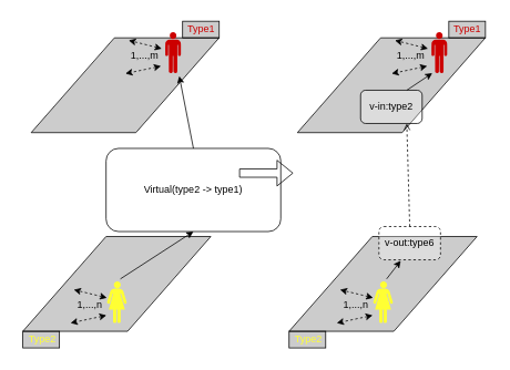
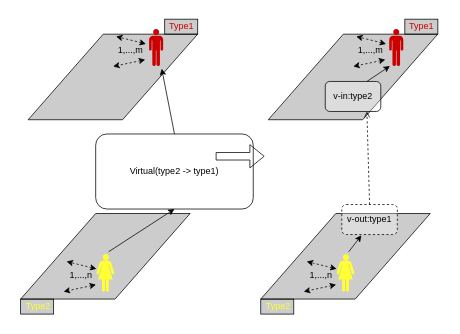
  <mxCell id="0" />
  <mxCell id="1" parent="0" />
  <mxCell id="2" value="" style="shape=parallelogram;perimeter=parallelogramPerimeter;whiteSpace=wrap;html=1;fixedSize=1;size=100;fillColor=#000000;fillOpacity=20;" parent="1" vertex="1"><mxGeometry x="37" y="45" width="225.87" height="114" as="geometry" /></mxCell>
  <mxCell id="3" value="" style="rounded=0;whiteSpace=wrap;html=1;fillColor=#000000;fillOpacity=20;" parent="1" vertex="1"><mxGeometry x="27" y="398" width="44" height="20" as="geometry" /></mxCell>
  <mxCell id="4" value="" style="rounded=0;whiteSpace=wrap;html=1;fillColor=#000000;fillOpacity=20;" parent="1" vertex="1"><mxGeometry x="219" y="25" width="44" height="20" as="geometry" /></mxCell>
  <mxCell id="5" value="" style="shape=parallelogram;perimeter=parallelogramPerimeter;whiteSpace=wrap;html=1;fixedSize=1;size=100;fillColor=#000000;fillOpacity=20;" parent="1" vertex="1"><mxGeometry x="27" y="284" width="225.87" height="114" as="geometry" /></mxCell>
  <mxCell id="6" value="" style="verticalLabelPosition=bottom;sketch=0;html=1;fillColor=#CC0000;verticalAlign=top;align=center;pointerEvents=1;shape=mxgraph.cisco_safe.design.actor_2;" parent="1" vertex="1"><mxGeometry x="198" y="38" width="19" height="50" as="geometry" /></mxCell>
  <mxCell id="7" value="" style="rounded=0;orthogonalLoop=1;jettySize=auto;html=1;startArrow=classic;startFill=1;exitX=-0.032;exitY=0.817;exitDx=0;exitDy=0;exitPerimeter=0;dashed=1;" parent="1" source="8" edge="1"><mxGeometry relative="1" as="geometry"><mxPoint x="126.997" y="377.45" as="sourcePoint" /><mxPoint x="84.28" y="388" as="targetPoint" /></mxGeometry></mxCell>
  <mxCell id="8" value="" style="verticalLabelPosition=bottom;sketch=0;html=1;fillColor=#FFFF33;verticalAlign=top;align=center;pointerEvents=1;shape=mxgraph.cisco_safe.design.actor_1;" parent="1" vertex="1"><mxGeometry x="128.19" y="338" width="23.5" height="50" as="geometry" /></mxCell>
  <mxCell id="9" value="&lt;font color=&quot;#cc0000&quot;&gt;Type1&lt;/font&gt;" style="text;html=1;align=center;verticalAlign=middle;resizable=0;points=[];autosize=1;strokeColor=none;fillColor=none;" parent="1" vertex="1"><mxGeometry x="211" y="20" width="60" height="30" as="geometry" /></mxCell>
  <mxCell id="10" value="&lt;font color=&quot;#ffff33&quot;&gt;Type2&lt;/font&gt;" style="text;html=1;align=center;verticalAlign=middle;resizable=0;points=[];autosize=1;strokeColor=none;fillColor=none;" parent="1" vertex="1"><mxGeometry x="20" y="393" width="60" height="30" as="geometry" /></mxCell>
  <mxCell id="11" value="Virtual(type2 -&amp;gt; type1)" style="rounded=1;whiteSpace=wrap;html=1;" parent="1" vertex="1"><mxGeometry x="127" y="178" width="210" height="100" as="geometry" /></mxCell>
  <mxCell id="12" style="rounded=0;orthogonalLoop=1;jettySize=auto;html=1;exitX=0.5;exitY=0;exitDx=0;exitDy=0;entryX=0.895;entryY=1.06;entryDx=0;entryDy=0;entryPerimeter=0;" parent="1" source="11" target="6" edge="1"><mxGeometry relative="1" as="geometry" /></mxCell>
  <mxCell id="13" style="rounded=0;orthogonalLoop=1;jettySize=auto;html=1;exitX=0.681;exitY=-0.06;exitDx=0;exitDy=0;entryX=0.5;entryY=1;entryDx=0;entryDy=0;exitPerimeter=0;" parent="1" source="8" target="11" edge="1"><mxGeometry relative="1" as="geometry"><mxPoint x="202" y="188" as="sourcePoint" /><mxPoint x="175" y="14" as="targetPoint" /></mxGeometry></mxCell>
  <mxCell id="14" value="" style="rounded=0;orthogonalLoop=1;jettySize=auto;html=1;startArrow=classic;startFill=1;dashed=1;exitX=-0.008;exitY=0.394;exitDx=0;exitDy=0;exitPerimeter=0;" parent="1" source="8" edge="1"><mxGeometry relative="1" as="geometry"><mxPoint x="128.19" y="355.73" as="sourcePoint" /><mxPoint x="88.19" y="348" as="targetPoint" /></mxGeometry></mxCell>
  <mxCell id="15" value="1,...,n" style="text;html=1;align=center;verticalAlign=middle;resizable=0;points=[];autosize=1;strokeColor=none;fillColor=none;" parent="1" vertex="1"><mxGeometry x="82" y="352" width="50" height="30" as="geometry" /></mxCell>
  <mxCell id="16" value="" style="rounded=0;orthogonalLoop=1;jettySize=auto;html=1;startArrow=classic;startFill=1;exitX=-0.032;exitY=0.817;exitDx=0;exitDy=0;exitPerimeter=0;dashed=1;" parent="1" edge="1"><mxGeometry relative="1" as="geometry"><mxPoint x="193" y="79" as="sourcePoint" /><mxPoint x="150.28" y="88" as="targetPoint" /></mxGeometry></mxCell>
  <mxCell id="17" value="" style="rounded=0;orthogonalLoop=1;jettySize=auto;html=1;startArrow=classic;startFill=1;dashed=1;exitX=-0.008;exitY=0.394;exitDx=0;exitDy=0;exitPerimeter=0;" parent="1" edge="1"><mxGeometry relative="1" as="geometry"><mxPoint x="194" y="58" as="sourcePoint" /><mxPoint x="154.19" y="48" as="targetPoint" /></mxGeometry></mxCell>
  <mxCell id="18" value="1,...,m" style="text;html=1;align=center;verticalAlign=middle;resizable=0;points=[];autosize=1;strokeColor=none;fillColor=none;" parent="1" vertex="1"><mxGeometry x="143" y="52" width="60" height="30" as="geometry" /></mxCell>
  <mxCell id="19" value="" style="endArrow=classic;startArrow=none;html=1;rounded=0;startFill=0;shape=flexArrow;" parent="1" edge="1"><mxGeometry width="50" height="50" relative="1" as="geometry"><mxPoint x="287" y="207.71" as="sourcePoint" /><mxPoint x="352" y="207.71" as="targetPoint" /></mxGeometry></mxCell>
  <mxCell id="20" value="" style="shape=parallelogram;perimeter=parallelogramPerimeter;whiteSpace=wrap;html=1;fixedSize=1;size=100;fillColor=#000000;fillOpacity=20;" parent="1" vertex="1"><mxGeometry x="357" y="45" width="225.87" height="114" as="geometry" /></mxCell>
  <mxCell id="21" value="" style="rounded=0;whiteSpace=wrap;html=1;fillColor=#000000;fillOpacity=20;" parent="1" vertex="1"><mxGeometry x="347" y="398" width="44" height="20" as="geometry" /></mxCell>
  <mxCell id="22" value="" style="rounded=0;whiteSpace=wrap;html=1;fillColor=#000000;fillOpacity=20;" parent="1" vertex="1"><mxGeometry x="539" y="25" width="44" height="20" as="geometry" /></mxCell>
  <mxCell id="23" value="" style="shape=parallelogram;perimeter=parallelogramPerimeter;whiteSpace=wrap;html=1;fixedSize=1;size=100;fillColor=#000000;fillOpacity=20;" parent="1" vertex="1"><mxGeometry x="347" y="284" width="225.87" height="114" as="geometry" /></mxCell>
  <mxCell id="24" value="" style="verticalLabelPosition=bottom;sketch=0;html=1;fillColor=#CC0000;verticalAlign=top;align=center;pointerEvents=1;shape=mxgraph.cisco_safe.design.actor_2;" parent="1" vertex="1"><mxGeometry x="518" y="38" width="19" height="50" as="geometry" /></mxCell>
  <mxCell id="25" value="" style="rounded=0;orthogonalLoop=1;jettySize=auto;html=1;startArrow=classic;startFill=1;exitX=-0.032;exitY=0.817;exitDx=0;exitDy=0;exitPerimeter=0;dashed=1;" parent="1" source="26" edge="1"><mxGeometry relative="1" as="geometry"><mxPoint x="446.997" y="377.45" as="sourcePoint" /><mxPoint x="404.28" y="388" as="targetPoint" /></mxGeometry></mxCell>
  <mxCell id="26" value="" style="verticalLabelPosition=bottom;sketch=0;html=1;fillColor=#FFFF33;verticalAlign=top;align=center;pointerEvents=1;shape=mxgraph.cisco_safe.design.actor_1;" parent="1" vertex="1"><mxGeometry x="448.19" y="338" width="23.5" height="50" as="geometry" /></mxCell>
  <mxCell id="27" value="&lt;font color=&quot;#cc0000&quot;&gt;Type1&lt;/font&gt;" style="text;html=1;align=center;verticalAlign=middle;resizable=0;points=[];autosize=1;strokeColor=none;fillColor=none;" parent="1" vertex="1"><mxGeometry x="531" y="20" width="60" height="30" as="geometry" /></mxCell>
  <mxCell id="28" value="&lt;font color=&quot;#ffff33&quot;&gt;Type2&lt;/font&gt;" style="text;html=1;align=center;verticalAlign=middle;resizable=0;points=[];autosize=1;strokeColor=none;fillColor=none;" parent="1" vertex="1"><mxGeometry x="340" y="393" width="60" height="30" as="geometry" /></mxCell>
  <mxCell id="29" style="rounded=0;orthogonalLoop=1;jettySize=auto;html=1;entryX=0.06;entryY=0.989;entryDx=0;entryDy=0;entryPerimeter=0;exitX=0.75;exitY=0;exitDx=0;exitDy=0;" parent="1" source="38" target="24" edge="1"><mxGeometry relative="1" as="geometry"><mxPoint x="567" y="168" as="sourcePoint" /></mxGeometry></mxCell>
  <mxCell id="30" style="rounded=0;orthogonalLoop=1;jettySize=auto;html=1;exitX=0.681;exitY=-0.06;exitDx=0;exitDy=0;entryX=0.353;entryY=1.029;entryDx=0;entryDy=0;exitPerimeter=0;entryPerimeter=0;" parent="1" source="26" target="37" edge="1"><mxGeometry relative="1" as="geometry"><mxPoint x="522" y="188" as="sourcePoint" /><mxPoint x="511.62" y="238" as="targetPoint" /></mxGeometry></mxCell>
  <mxCell id="31" value="" style="rounded=0;orthogonalLoop=1;jettySize=auto;html=1;startArrow=classic;startFill=1;dashed=1;exitX=-0.008;exitY=0.394;exitDx=0;exitDy=0;exitPerimeter=0;" parent="1" source="26" edge="1"><mxGeometry relative="1" as="geometry"><mxPoint x="448.19" y="355.73" as="sourcePoint" /><mxPoint x="408.19" y="348" as="targetPoint" /></mxGeometry></mxCell>
  <mxCell id="32" value="1,...,n" style="text;html=1;align=center;verticalAlign=middle;resizable=0;points=[];autosize=1;strokeColor=none;fillColor=none;" parent="1" vertex="1"><mxGeometry x="402" y="352" width="50" height="30" as="geometry" /></mxCell>
  <mxCell id="33" value="" style="rounded=0;orthogonalLoop=1;jettySize=auto;html=1;startArrow=classic;startFill=1;exitX=-0.032;exitY=0.817;exitDx=0;exitDy=0;exitPerimeter=0;dashed=1;" parent="1" edge="1"><mxGeometry relative="1" as="geometry"><mxPoint x="513" y="79" as="sourcePoint" /><mxPoint x="470.28" y="88" as="targetPoint" /></mxGeometry></mxCell>
  <mxCell id="34" value="" style="rounded=0;orthogonalLoop=1;jettySize=auto;html=1;startArrow=classic;startFill=1;dashed=1;exitX=-0.008;exitY=0.394;exitDx=0;exitDy=0;exitPerimeter=0;" parent="1" edge="1"><mxGeometry relative="1" as="geometry"><mxPoint x="514" y="58" as="sourcePoint" /><mxPoint x="474.19" y="48" as="targetPoint" /></mxGeometry></mxCell>
  <mxCell id="35" value="1,...,m" style="text;html=1;align=center;verticalAlign=middle;resizable=0;points=[];autosize=1;strokeColor=none;fillColor=none;" parent="1" vertex="1"><mxGeometry x="463" y="52" width="60" height="30" as="geometry" /></mxCell>
  <mxCell id="36" style="rounded=0;orthogonalLoop=1;jettySize=auto;html=1;exitX=0.5;exitY=0;exitDx=0;exitDy=0;entryX=0.75;entryY=1;entryDx=0;entryDy=0;dashed=1;endArrow=open;" parent="1" source="37" target="38" edge="1"><mxGeometry relative="1" as="geometry" /></mxCell>
- <mxCell id="37" value="v-out:type6" style="rounded=1;whiteSpace=wrap;html=1;dashed=1;fillOpacity=30;" parent="1" vertex="1"><mxGeometry x="455" y="272" width="74" height="40" as="geometry" /></mxCell>
+ <mxCell id="37" value="v-out:type1" style="rounded=1;whiteSpace=wrap;html=1;dashed=1;fillOpacity=30;" parent="1" vertex="1"><mxGeometry x="455" y="272" width="74" height="40" as="geometry" /></mxCell>
  <mxCell id="38" value="v-in:type2" style="rounded=1;whiteSpace=wrap;html=1;dashed=0;fillOpacity=30;" parent="1" vertex="1"><mxGeometry x="432.94" y="108" width="74" height="40" as="geometry" /></mxCell>
